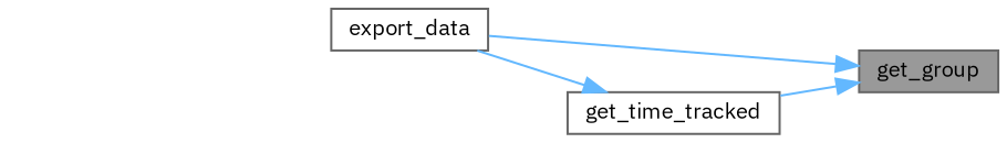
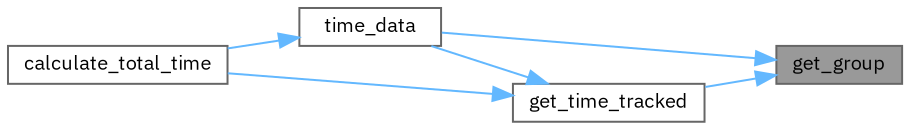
  digraph {
    fontname="IBM Plex Sans"
    rankdir=RL
    node [color=grey40 fillcolor=white fontname="IBM Plex Sans" fontsize=10 shape=box style=filled]
    edge [color=steelblue1 dir=back fontname="IBM Plex Sans" fontsize=10 labelfontname=Helvetica labelfontsize=10 style=solid]
    n1 [color=gray40 fillcolor=grey60 fontcolor=black height=0.2 label=get_group width=0.4]
-   n2 [height=0.2 label=export_data width=0.4]
+   n2 [height=0.2 label=time_data width=0.4]
    n3 [height=0.2 label=get_time_tracked width=0.4]
+   n4 [height=0.2 label=calculate_total_time width=0.4]
    n1 -> n2
    n1 -> n3
+   n2 -> n4
    n3 -> n2
+   n3 -> n4
  }
